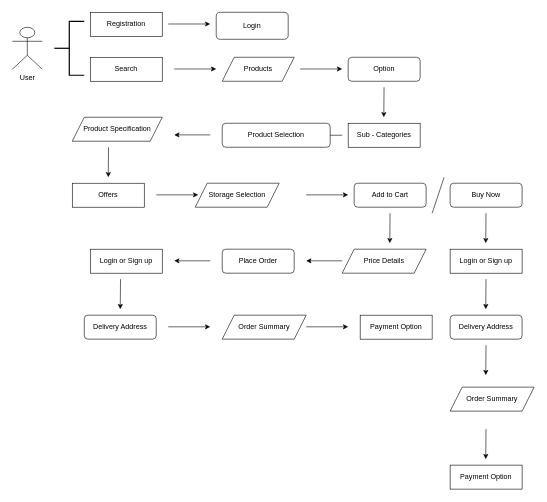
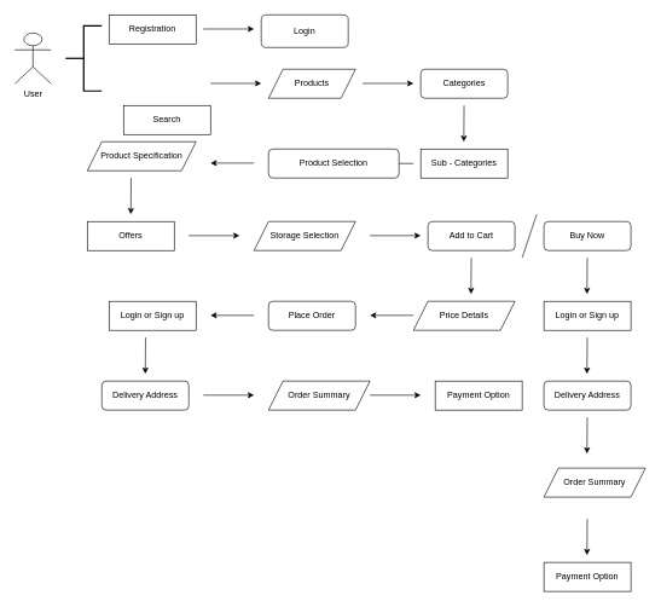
  <mxCell id="0" />
  <mxCell id="1" parent="0" />
  <mxCell id="2" value="User" style="shape=umlActor;verticalLabelPosition=bottom;verticalAlign=top;html=1;outlineConnect=0;" vertex="1" parent="1"><mxGeometry x="20" y="45" width="50" height="70" as="geometry" /></mxCell>
  <mxCell id="3" value="Registration" style="rounded=0;whiteSpace=wrap;html=1;" vertex="1" parent="1"><mxGeometry x="150" y="20" width="120" height="40" as="geometry" /></mxCell>
  <mxCell id="4" value="Login" style="rounded=1;whiteSpace=wrap;html=1;" vertex="1" parent="1"><mxGeometry x="360" y="20" width="120" height="45" as="geometry" /></mxCell>
- <mxCell id="5" value="Search" style="rounded=0;whiteSpace=wrap;html=1;" vertex="1" parent="1"><mxGeometry x="150" y="95" width="120" height="40" as="geometry" /></mxCell>
+ <mxCell id="5" value="Search" style="rounded=0;whiteSpace=wrap;html=1;" vertex="1" parent="1"><mxGeometry x="170" y="145" width="120" height="40" as="geometry" /></mxCell>
  <mxCell id="6" value="" style="endArrow=classic;html=1;rounded=0;" edge="1" parent="1"><mxGeometry width="50" height="50" relative="1" as="geometry"><mxPoint x="290" y="114.5" as="sourcePoint" /><mxPoint x="360" y="114.5" as="targetPoint" /></mxGeometry></mxCell>
  <mxCell id="7" value="" style="endArrow=classic;html=1;rounded=0;" edge="1" parent="1"><mxGeometry width="50" height="50" relative="1" as="geometry"><mxPoint x="280" y="39.5" as="sourcePoint" /><mxPoint x="350" y="39.5" as="targetPoint" /></mxGeometry></mxCell>
  <mxCell id="8" value="Products" style="shape=parallelogram;perimeter=parallelogramPerimeter;whiteSpace=wrap;html=1;fixedSize=1;" vertex="1" parent="1"><mxGeometry x="370" y="95" width="120" height="40" as="geometry" /></mxCell>
  <mxCell id="9" value="" style="endArrow=classic;html=1;rounded=0;" edge="1" parent="1"><mxGeometry width="50" height="50" relative="1" as="geometry"><mxPoint x="500" y="114.5" as="sourcePoint" /><mxPoint x="570" y="114.5" as="targetPoint" /></mxGeometry></mxCell>
- <mxCell id="10" value="Option" style="rounded=1;whiteSpace=wrap;html=1;" vertex="1" parent="1"><mxGeometry x="580" y="95" width="120" height="40" as="geometry" /></mxCell>
+ <mxCell id="10" value="Categories" style="rounded=1;whiteSpace=wrap;html=1;" vertex="1" parent="1"><mxGeometry x="580" y="95" width="120" height="40" as="geometry" /></mxCell>
  <mxCell id="11" value="" style="strokeWidth=2;html=1;shape=mxgraph.flowchart.annotation_2;align=left;labelPosition=right;pointerEvents=1;" vertex="1" parent="1"><mxGeometry x="90" y="35" width="50" height="90" as="geometry" /></mxCell>
  <mxCell id="12" value="" style="endArrow=classic;html=1;rounded=0;" edge="1" parent="1"><mxGeometry width="50" height="50" relative="1" as="geometry"><mxPoint x="639.82" y="145" as="sourcePoint" /><mxPoint x="639.41" y="195" as="targetPoint" /></mxGeometry></mxCell>
  <mxCell id="13" value="Sub - Categories" style="rounded=0;whiteSpace=wrap;html=1;" vertex="1" parent="1"><mxGeometry x="580" y="205" width="120" height="40" as="geometry" /></mxCell>
  <mxCell id="14" value="" style="endArrow=classic;html=1;rounded=0;" edge="1" parent="1"><mxGeometry width="50" height="50" relative="1" as="geometry"><mxPoint x="570" y="225" as="sourcePoint" /><mxPoint x="510" y="225" as="targetPoint" /></mxGeometry></mxCell>
  <mxCell id="15" value="Product Selection" style="rounded=1;whiteSpace=wrap;html=1;" vertex="1" parent="1"><mxGeometry x="370" y="205" width="180" height="40" as="geometry" /></mxCell>
  <mxCell id="16" value="" style="endArrow=classic;html=1;rounded=0;" edge="1" parent="1"><mxGeometry width="50" height="50" relative="1" as="geometry"><mxPoint x="350" y="224.41" as="sourcePoint" /><mxPoint x="290" y="224.41" as="targetPoint" /></mxGeometry></mxCell>
  <mxCell id="17" value="Product Specification" style="shape=parallelogram;perimeter=parallelogramPerimeter;whiteSpace=wrap;html=1;fixedSize=1;" vertex="1" parent="1"><mxGeometry x="120" y="195" width="150" height="40" as="geometry" /></mxCell>
  <mxCell id="18" value="" style="endArrow=classic;html=1;rounded=0;" edge="1" parent="1"><mxGeometry width="50" height="50" relative="1" as="geometry"><mxPoint x="180.41" y="245" as="sourcePoint" /><mxPoint x="180" y="295" as="targetPoint" /></mxGeometry></mxCell>
  <mxCell id="19" value="Offers" style="rounded=0;whiteSpace=wrap;html=1;" vertex="1" parent="1"><mxGeometry x="120" y="305" width="120" height="40" as="geometry" /></mxCell>
  <mxCell id="20" value="" style="endArrow=classic;html=1;rounded=0;" edge="1" parent="1"><mxGeometry width="50" height="50" relative="1" as="geometry"><mxPoint x="260" y="324.41" as="sourcePoint" /><mxPoint x="330" y="324.41" as="targetPoint" /></mxGeometry></mxCell>
- <mxCell id="21" value="Storage Selection" style="shape=parallelogram;perimeter=parallelogramPerimeter;whiteSpace=wrap;html=1;fixedSize=1;" vertex="1" parent="1"><mxGeometry x="325" y="305" width="140" height="40" as="geometry" /></mxCell>
+ <mxCell id="21" value="Storage Selection" style="shape=parallelogram;perimeter=parallelogramPerimeter;whiteSpace=wrap;html=1;fixedSize=1;" vertex="1" parent="1"><mxGeometry x="350" y="305" width="140" height="40" as="geometry" /></mxCell>
  <mxCell id="22" value="" style="endArrow=classic;html=1;rounded=0;" edge="1" parent="1"><mxGeometry width="50" height="50" relative="1" as="geometry"><mxPoint x="510" y="324.41" as="sourcePoint" /><mxPoint x="580" y="324.41" as="targetPoint" /></mxGeometry></mxCell>
  <mxCell id="23" value="Add to Cart" style="rounded=1;whiteSpace=wrap;html=1;" vertex="1" parent="1"><mxGeometry x="590" y="305" width="120" height="40" as="geometry" /></mxCell>
  <mxCell id="24" value="" style="endArrow=classic;html=1;rounded=0;" edge="1" parent="1"><mxGeometry width="50" height="50" relative="1" as="geometry"><mxPoint x="649.82" y="355" as="sourcePoint" /><mxPoint x="649.41" y="405" as="targetPoint" /></mxGeometry></mxCell>
  <mxCell id="25" value="Price Details" style="shape=parallelogram;perimeter=parallelogramPerimeter;whiteSpace=wrap;html=1;fixedSize=1;" vertex="1" parent="1"><mxGeometry x="570" y="415" width="140" height="40" as="geometry" /></mxCell>
  <mxCell id="26" value="" style="endArrow=classic;html=1;rounded=0;" edge="1" parent="1"><mxGeometry width="50" height="50" relative="1" as="geometry"><mxPoint x="570" y="434.41" as="sourcePoint" /><mxPoint x="510" y="434.41" as="targetPoint" /></mxGeometry></mxCell>
  <mxCell id="27" value="Place Order" style="rounded=1;whiteSpace=wrap;html=1;" vertex="1" parent="1"><mxGeometry x="370" y="415" width="120" height="40" as="geometry" /></mxCell>
  <mxCell id="28" value="" style="endArrow=classic;html=1;rounded=0;" edge="1" parent="1"><mxGeometry width="50" height="50" relative="1" as="geometry"><mxPoint x="350" y="434.41" as="sourcePoint" /><mxPoint x="290" y="434.41" as="targetPoint" /></mxGeometry></mxCell>
  <mxCell id="29" value="Login or Sign up" style="rounded=0;whiteSpace=wrap;html=1;" vertex="1" parent="1"><mxGeometry x="150" y="415" width="120" height="40" as="geometry" /></mxCell>
  <mxCell id="30" value="" style="endArrow=classic;html=1;rounded=0;" edge="1" parent="1"><mxGeometry width="50" height="50" relative="1" as="geometry"><mxPoint x="200.41" y="465" as="sourcePoint" /><mxPoint x="200" y="515" as="targetPoint" /></mxGeometry></mxCell>
  <mxCell id="31" value="Delivery Address" style="rounded=1;whiteSpace=wrap;html=1;" vertex="1" parent="1"><mxGeometry x="140" y="525" width="120" height="40" as="geometry" /></mxCell>
  <mxCell id="32" value="" style="endArrow=classic;html=1;rounded=0;" edge="1" parent="1"><mxGeometry width="50" height="50" relative="1" as="geometry"><mxPoint x="280" y="544.41" as="sourcePoint" /><mxPoint x="350" y="544.41" as="targetPoint" /></mxGeometry></mxCell>
  <mxCell id="33" value="Order Summary" style="shape=parallelogram;perimeter=parallelogramPerimeter;whiteSpace=wrap;html=1;fixedSize=1;" vertex="1" parent="1"><mxGeometry x="370" y="525" width="140" height="40" as="geometry" /></mxCell>
  <mxCell id="34" value="" style="endArrow=classic;html=1;rounded=0;" edge="1" parent="1"><mxGeometry width="50" height="50" relative="1" as="geometry"><mxPoint x="510" y="544.41" as="sourcePoint" /><mxPoint x="580" y="544.41" as="targetPoint" /></mxGeometry></mxCell>
  <mxCell id="35" value="Payment Option" style="rounded=0;whiteSpace=wrap;html=1;" vertex="1" parent="1"><mxGeometry x="600" y="525" width="120" height="40" as="geometry" /></mxCell>
  <mxCell id="36" value="" style="endArrow=none;html=1;rounded=0;" edge="1" parent="1"><mxGeometry width="50" height="50" relative="1" as="geometry"><mxPoint x="720" y="355" as="sourcePoint" /><mxPoint x="740" y="295" as="targetPoint" /></mxGeometry></mxCell>
  <mxCell id="37" value="Buy Now" style="rounded=1;whiteSpace=wrap;html=1;" vertex="1" parent="1"><mxGeometry x="750" y="305" width="120" height="40" as="geometry" /></mxCell>
  <mxCell id="38" value="" style="endArrow=classic;html=1;rounded=0;" edge="1" parent="1"><mxGeometry width="50" height="50" relative="1" as="geometry"><mxPoint x="809.82" y="355" as="sourcePoint" /><mxPoint x="809.41" y="405" as="targetPoint" /></mxGeometry></mxCell>
  <mxCell id="39" value="Login or Sign up" style="rounded=0;whiteSpace=wrap;html=1;" vertex="1" parent="1"><mxGeometry x="750" y="415" width="120" height="40" as="geometry" /></mxCell>
  <mxCell id="40" value="" style="endArrow=classic;html=1;rounded=0;" edge="1" parent="1"><mxGeometry width="50" height="50" relative="1" as="geometry"><mxPoint x="809.82" y="465" as="sourcePoint" /><mxPoint x="809.41" y="515" as="targetPoint" /></mxGeometry></mxCell>
  <mxCell id="41" value="Delivery Address" style="rounded=1;whiteSpace=wrap;html=1;" vertex="1" parent="1"><mxGeometry x="750" y="525" width="120" height="40" as="geometry" /></mxCell>
  <mxCell id="42" value="" style="endArrow=classic;html=1;rounded=0;" edge="1" parent="1"><mxGeometry width="50" height="50" relative="1" as="geometry"><mxPoint x="809.82" y="575" as="sourcePoint" /><mxPoint x="809.41" y="625" as="targetPoint" /></mxGeometry></mxCell>
  <mxCell id="43" value="Order Summary" style="shape=parallelogram;perimeter=parallelogramPerimeter;whiteSpace=wrap;html=1;fixedSize=1;" vertex="1" parent="1"><mxGeometry x="750" y="645" width="140" height="40" as="geometry" /></mxCell>
  <mxCell id="44" value="" style="endArrow=classic;html=1;rounded=0;" edge="1" parent="1"><mxGeometry width="50" height="50" relative="1" as="geometry"><mxPoint x="809.82" y="715" as="sourcePoint" /><mxPoint x="809.41" y="765" as="targetPoint" /></mxGeometry></mxCell>
  <mxCell id="45" value="Payment Option" style="rounded=0;whiteSpace=wrap;html=1;" vertex="1" parent="1"><mxGeometry x="750" y="775" width="120" height="40" as="geometry" /></mxCell>
